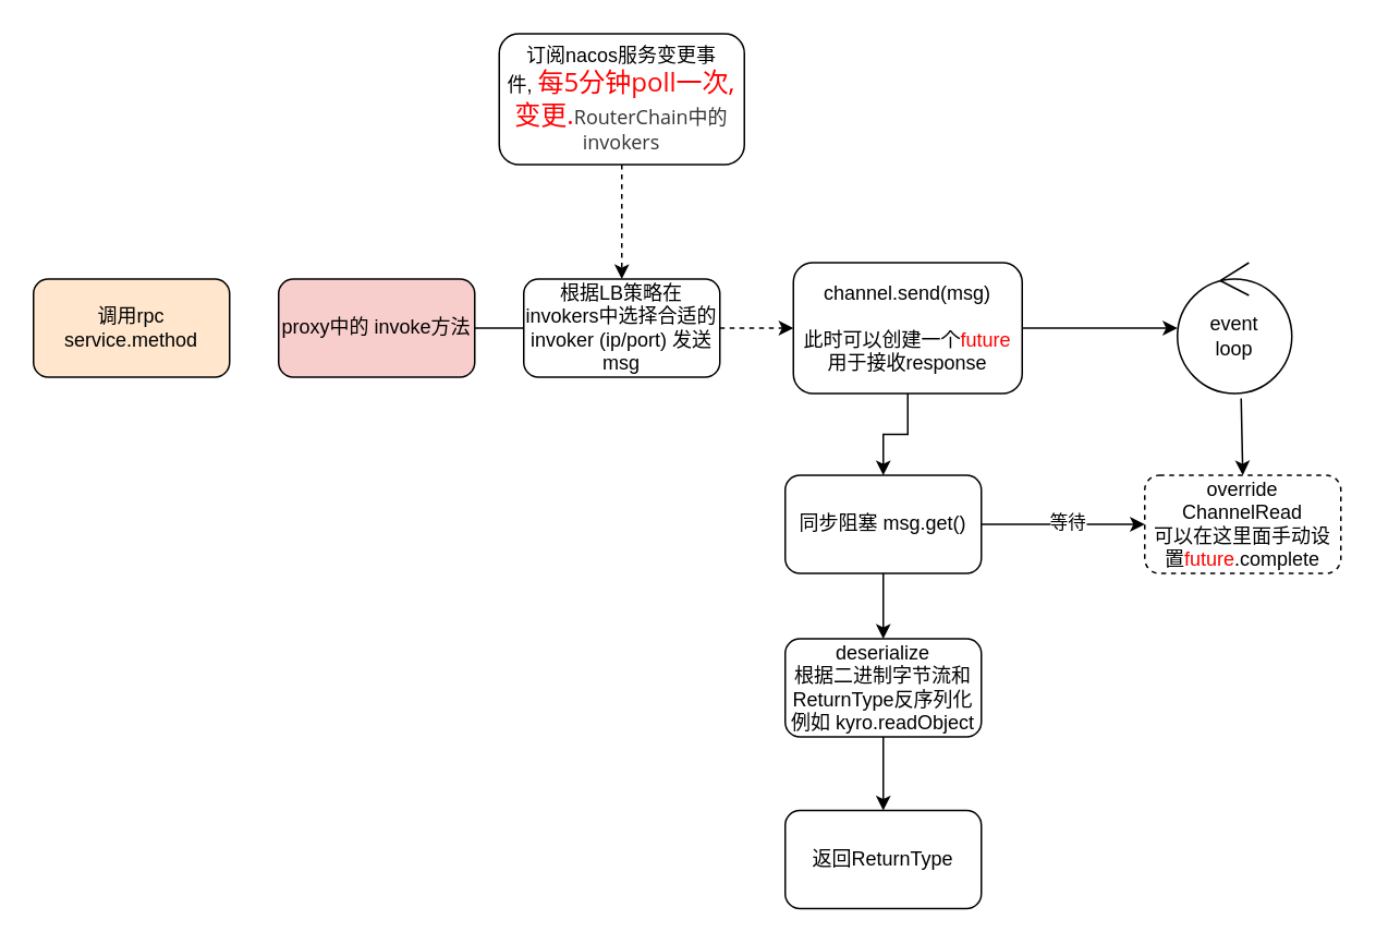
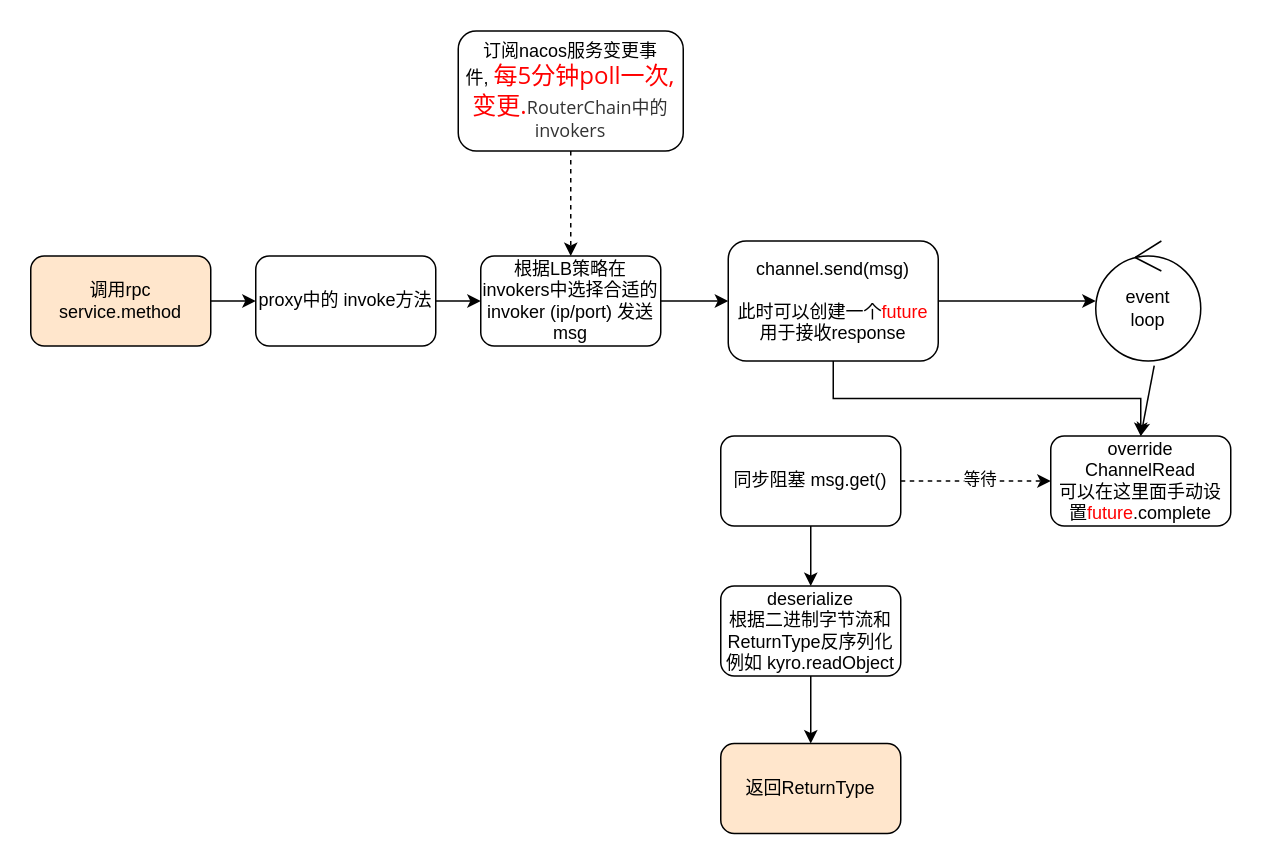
  <mxCell id="0" />
  <mxCell id="1" parent="0" />
+ <mxCell id="2" style="edgeStyle=orthogonalEdgeStyle;rounded=0;orthogonalLoop=1;jettySize=auto;html=1;exitX=1;exitY=0.5;exitDx=0;exitDy=0;entryX=0;entryY=0.5;entryDx=0;entryDy=0;fontColor=#000000;" parent="1" source="3" target="5" edge="1"><mxGeometry relative="1" as="geometry" /></mxCell>
  <mxCell id="3" value="调用rpc service.method" style="rounded=1;whiteSpace=wrap;html=1;fillColor=#ffe6cc;" parent="1" vertex="1"><mxGeometry x="20" y="170" width="120" height="60" as="geometry" /></mxCell>
- <mxCell id="4" style="edgeStyle=orthogonalEdgeStyle;rounded=0;orthogonalLoop=1;jettySize=auto;html=1;exitX=1;exitY=0.5;exitDx=0;exitDy=0;entryX=0;entryY=0.5;entryDx=0;entryDy=0;fontColor=#000000;endArrow=none;" parent="1" source="5" target="7" edge="1"><mxGeometry relative="1" as="geometry" /></mxCell>
- <mxCell id="5" value="proxy中的 invoke方法" style="rounded=1;whiteSpace=wrap;html=1;fillColor=#f8cecc;" parent="1" vertex="1"><mxGeometry x="170" y="170" width="120" height="60" as="geometry" /></mxCell>
- <mxCell id="6" style="edgeStyle=orthogonalEdgeStyle;rounded=0;orthogonalLoop=1;jettySize=auto;html=1;exitX=1;exitY=0.5;exitDx=0;exitDy=0;entryX=0;entryY=0.5;entryDx=0;entryDy=0;fontColor=#000000;dashed=1;" parent="1" source="7" target="10" edge="1"><mxGeometry relative="1" as="geometry" /></mxCell>
+ <mxCell id="4" style="edgeStyle=orthogonalEdgeStyle;rounded=0;orthogonalLoop=1;jettySize=auto;html=1;exitX=1;exitY=0.5;exitDx=0;exitDy=0;entryX=0;entryY=0.5;entryDx=0;entryDy=0;fontColor=#000000;" parent="1" source="5" target="7" edge="1"><mxGeometry relative="1" as="geometry" /></mxCell>
+ <mxCell id="5" value="proxy中的 invoke方法" style="rounded=1;whiteSpace=wrap;html=1;" parent="1" vertex="1"><mxGeometry x="170" y="170" width="120" height="60" as="geometry" /></mxCell>
+ <mxCell id="6" style="edgeStyle=orthogonalEdgeStyle;rounded=0;orthogonalLoop=1;jettySize=auto;html=1;exitX=1;exitY=0.5;exitDx=0;exitDy=0;entryX=0;entryY=0.5;entryDx=0;entryDy=0;fontColor=#000000;" parent="1" source="7" target="10" edge="1"><mxGeometry relative="1" as="geometry" /></mxCell>
  <mxCell id="7" value="根据LB策略在invokers中选择合适的invoker (ip/port) 发送msg" style="rounded=1;whiteSpace=wrap;html=1;" parent="1" vertex="1"><mxGeometry x="320" y="170" width="120" height="60" as="geometry" /></mxCell>
  <mxCell id="8" style="edgeStyle=orthogonalEdgeStyle;rounded=0;orthogonalLoop=1;jettySize=auto;html=1;exitX=1;exitY=0.5;exitDx=0;exitDy=0;fontColor=#FF0000;" parent="1" source="10" target="11" edge="1"><mxGeometry relative="1" as="geometry" /></mxCell>
- <mxCell id="9" style="edgeStyle=orthogonalEdgeStyle;rounded=0;orthogonalLoop=1;jettySize=auto;html=1;exitX=0.5;exitY=1;exitDx=0;exitDy=0;entryX=0.5;entryY=0;entryDx=0;entryDy=0;fontColor=#000000;" parent="1" source="10" target="17" edge="1"><mxGeometry relative="1" as="geometry" /></mxCell>
+ <mxCell id="9" style="edgeStyle=orthogonalEdgeStyle;rounded=0;orthogonalLoop=1;jettySize=auto;html=1;exitX=0.5;exitY=1;exitDx=0;exitDy=0;fontColor=#000000;" parent="1" source="10" target="12" edge="1"><mxGeometry relative="1" as="geometry" /></mxCell>
  <mxCell id="10" value="channel.send(msg)&lt;br&gt;&lt;br&gt;此时可以创建一个&lt;font color=&quot;#ff0000&quot;&gt;future&lt;/font&gt; 用于接收response" style="rounded=1;whiteSpace=wrap;html=1;" parent="1" vertex="1"><mxGeometry x="485" y="160" width="140" height="80" as="geometry" /></mxCell>
- <mxCell id="11" value="event&lt;br&gt;loop" style="ellipse;shape=umlControl;whiteSpace=wrap;html=1;" parent="1" vertex="1"><mxGeometry x="720" y="160" width="70" height="80" as="geometry" /></mxCell>
- <mxCell id="12" value="override&lt;br&gt;ChannelRead&lt;br&gt;可以在这里面手动设置&lt;font color=&quot;#ff0000&quot;&gt;future&lt;/font&gt;.complete" style="rounded=1;whiteSpace=wrap;html=1;dashed=1;" parent="1" vertex="1"><mxGeometry x="700" y="290" width="120" height="60" as="geometry" /></mxCell>
+ <mxCell id="11" value="event&lt;br&gt;loop" style="ellipse;shape=umlControl;whiteSpace=wrap;html=1;" parent="1" vertex="1"><mxGeometry x="730" y="160" width="70" height="80" as="geometry" /></mxCell>
+ <mxCell id="12" value="override&lt;br&gt;ChannelRead&lt;br&gt;可以在这里面手动设置&lt;font color=&quot;#ff0000&quot;&gt;future&lt;/font&gt;.complete" style="rounded=1;whiteSpace=wrap;html=1;" parent="1" vertex="1"><mxGeometry x="700" y="290" width="120" height="60" as="geometry" /></mxCell>
  <mxCell id="13" value="" style="endArrow=classic;html=1;rounded=0;fontColor=#FF0000;entryX=0.5;entryY=0;entryDx=0;entryDy=0;exitX=0.557;exitY=1.038;exitDx=0;exitDy=0;exitPerimeter=0;" parent="1" source="11" target="12" edge="1"><mxGeometry width="50" height="50" relative="1" as="geometry"><mxPoint x="500" y="300" as="sourcePoint" /><mxPoint x="550" y="250" as="targetPoint" /></mxGeometry></mxCell>
  <mxCell id="14" style="edgeStyle=orthogonalEdgeStyle;rounded=0;orthogonalLoop=1;jettySize=auto;html=1;exitX=0.5;exitY=1;exitDx=0;exitDy=0;fontColor=#000000;" parent="1" source="17" edge="1"><mxGeometry relative="1" as="geometry"><mxPoint x="540" y="390" as="targetPoint" /></mxGeometry></mxCell>
- <mxCell id="15" style="edgeStyle=orthogonalEdgeStyle;rounded=0;orthogonalLoop=1;jettySize=auto;html=1;exitX=1;exitY=0.5;exitDx=0;exitDy=0;entryX=0;entryY=0.5;entryDx=0;entryDy=0;fontColor=#000000;dashed=0;" parent="1" source="17" target="12" edge="1"><mxGeometry relative="1" as="geometry" /></mxCell>
+ <mxCell id="15" style="edgeStyle=orthogonalEdgeStyle;rounded=0;orthogonalLoop=1;jettySize=auto;html=1;exitX=1;exitY=0.5;exitDx=0;exitDy=0;entryX=0;entryY=0.5;entryDx=0;entryDy=0;fontColor=#000000;dashed=1;" parent="1" source="17" target="12" edge="1"><mxGeometry relative="1" as="geometry" /></mxCell>
  <mxCell id="16" value="等待" style="edgeLabel;html=1;align=center;verticalAlign=middle;resizable=0;points=[];fontColor=#000000;" parent="15" vertex="1" connectable="0"><mxGeometry x="0.04" y="2" relative="1" as="geometry"><mxPoint as="offset" /></mxGeometry></mxCell>
  <mxCell id="17" value="&lt;font color=&quot;#000000&quot;&gt;同步阻塞 msg.get()&lt;/font&gt;" style="rounded=1;whiteSpace=wrap;html=1;fontColor=#FF0000;" parent="1" vertex="1"><mxGeometry x="480" y="290" width="120" height="60" as="geometry" /></mxCell>
  <mxCell id="18" style="edgeStyle=orthogonalEdgeStyle;rounded=0;orthogonalLoop=1;jettySize=auto;html=1;exitX=0.5;exitY=1;exitDx=0;exitDy=0;entryX=0.5;entryY=0;entryDx=0;entryDy=0;fontColor=#000000;" parent="1" source="19" target="20" edge="1"><mxGeometry relative="1" as="geometry" /></mxCell>
  <mxCell id="19" value="deserialize&lt;br&gt;根据二进制字节流和ReturnType反序列化&lt;br&gt;例如 kyro.readObject" style="rounded=1;whiteSpace=wrap;html=1;fontColor=#000000;" parent="1" vertex="1"><mxGeometry x="480" y="390" width="120" height="60" as="geometry" /></mxCell>
- <mxCell id="20" value="返回ReturnType" style="rounded=1;whiteSpace=wrap;html=1;fontColor=#000000;" parent="1" vertex="1"><mxGeometry x="480" y="495" width="120" height="60" as="geometry" /></mxCell>
+ <mxCell id="20" value="返回ReturnType" style="rounded=1;whiteSpace=wrap;html=1;fontColor=#000000;fillColor=#ffe6cc;" parent="1" vertex="1"><mxGeometry x="480" y="495" width="120" height="60" as="geometry" /></mxCell>
  <mxCell id="21" style="edgeStyle=orthogonalEdgeStyle;rounded=0;orthogonalLoop=1;jettySize=auto;html=1;exitX=0.5;exitY=1;exitDx=0;exitDy=0;entryX=0.5;entryY=0;entryDx=0;entryDy=0;dashed=1;fontColor=#FF0000;" parent="1" source="22" target="7" edge="1"><mxGeometry relative="1" as="geometry" /></mxCell>
  <mxCell id="22" value="订阅nacos服务变更事件,&amp;nbsp;&lt;span style=&quot;caret-color: rgb(51, 51, 51); font-family: &amp;quot;Open Sans&amp;quot;, &amp;quot;Clear Sans&amp;quot;, &amp;quot;Helvetica Neue&amp;quot;, Helvetica, Arial, sans-serif; font-size: 16px; orphans: 4; text-align: start; text-size-adjust: auto; background-color: rgb(255, 255, 255);&quot;&gt;&lt;font color=&quot;#ff0000&quot;&gt;每5分钟poll一次, 变更.&lt;/font&gt;&lt;/span&gt;&lt;span style=&quot;caret-color: rgb(51, 51, 51); color: rgb(51, 51, 51); font-family: &amp;quot;Open Sans&amp;quot;, &amp;quot;Clear Sans&amp;quot;, &amp;quot;Helvetica Neue&amp;quot;, Helvetica, Arial, sans-serif; orphans: 4; text-align: start; text-size-adjust: auto; background-color: rgb(255, 255, 255);&quot;&gt;&lt;font style=&quot;font-size: 12px;&quot;&gt;RouterChain中的invokers&lt;/font&gt;&lt;/span&gt;" style="rounded=1;whiteSpace=wrap;html=1;fontColor=#000000;" parent="1" vertex="1"><mxGeometry x="305" y="20" width="150" height="80" as="geometry" /></mxCell>
